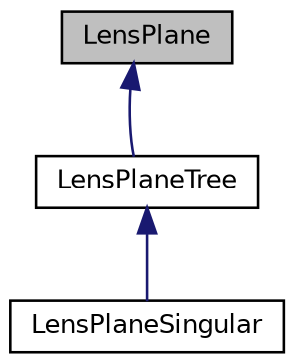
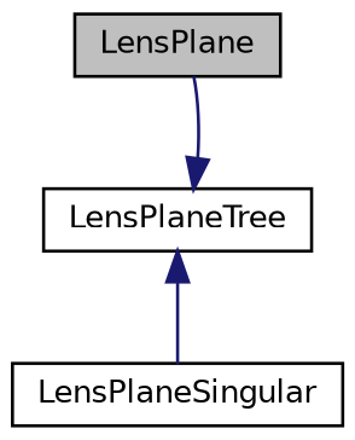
  digraph {
    node [color=black fillcolor=white fontname=Helvetica fontsize=10 shape=record style=filled]
    edge [color=midnightblue dir=back fontname=Helvetica fontsize=10 labelfontname=Helvetica labelfontsize=10 style=solid]
    n1 [fillcolor=grey75 fontcolor=black height=0.2 label=LensPlane width=0.4]
    n2 [height=0.2 label=LensPlaneTree width=0.4]
    n3 [height=0.2 label=LensPlaneSingular width=0.4]
-   n1 -> n2
+   n2 -> n1
    n2 -> n3
  }
